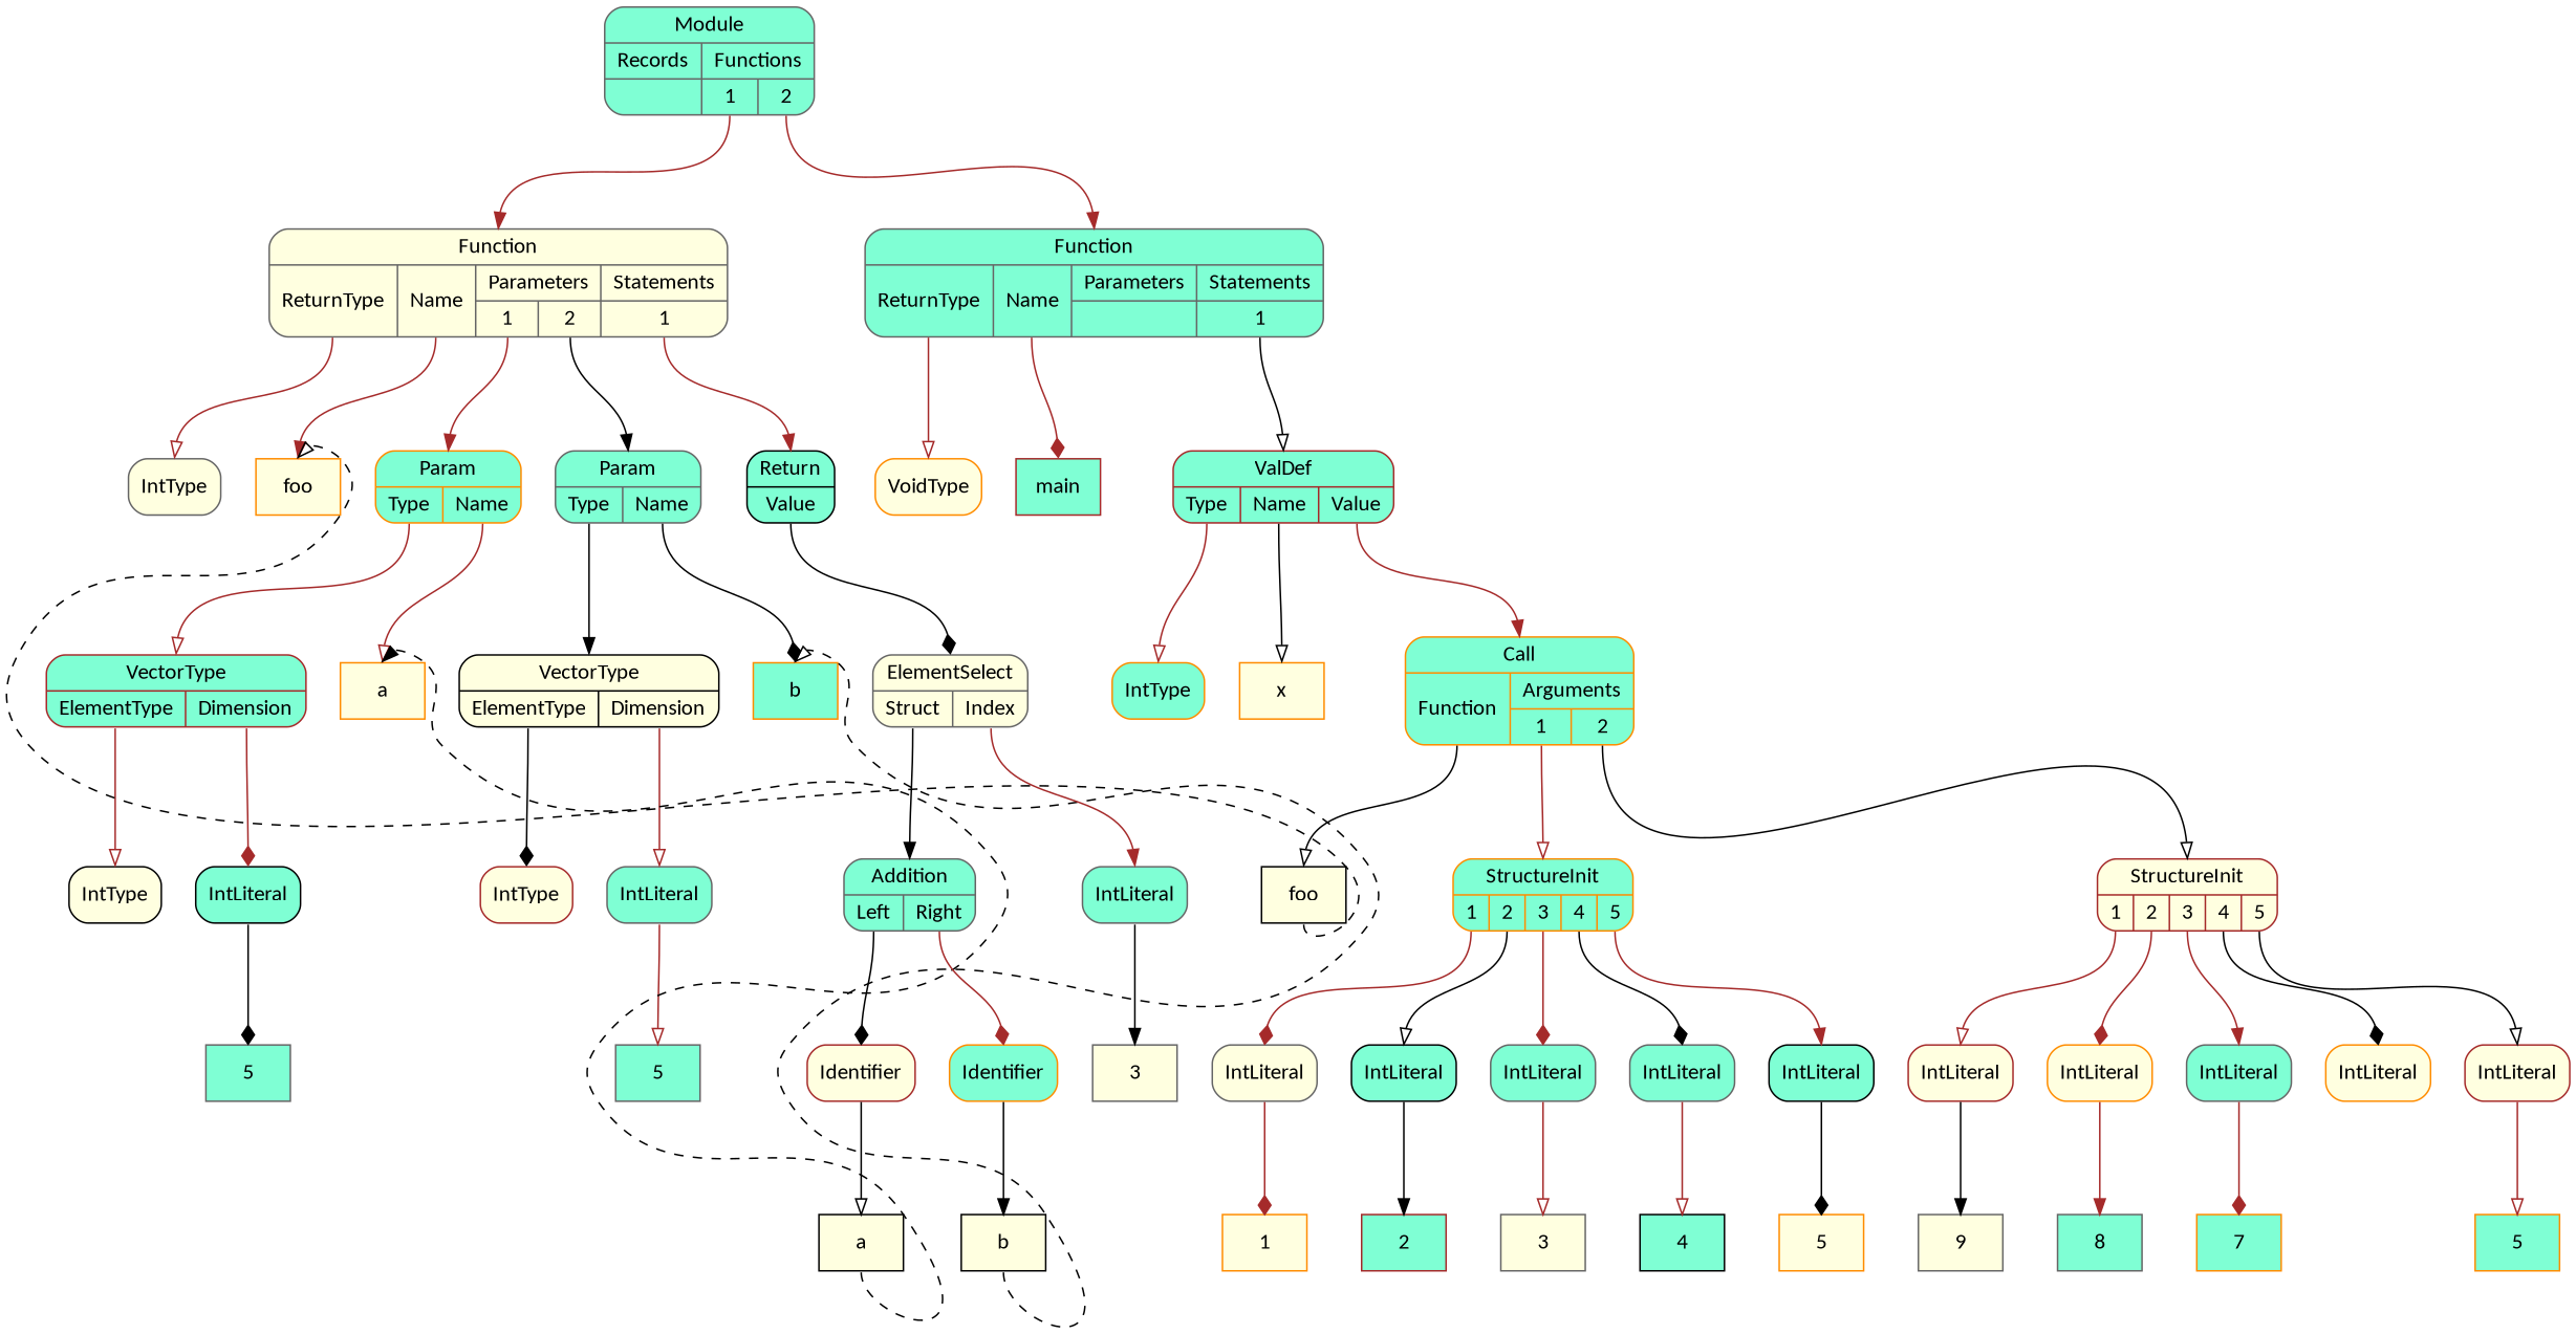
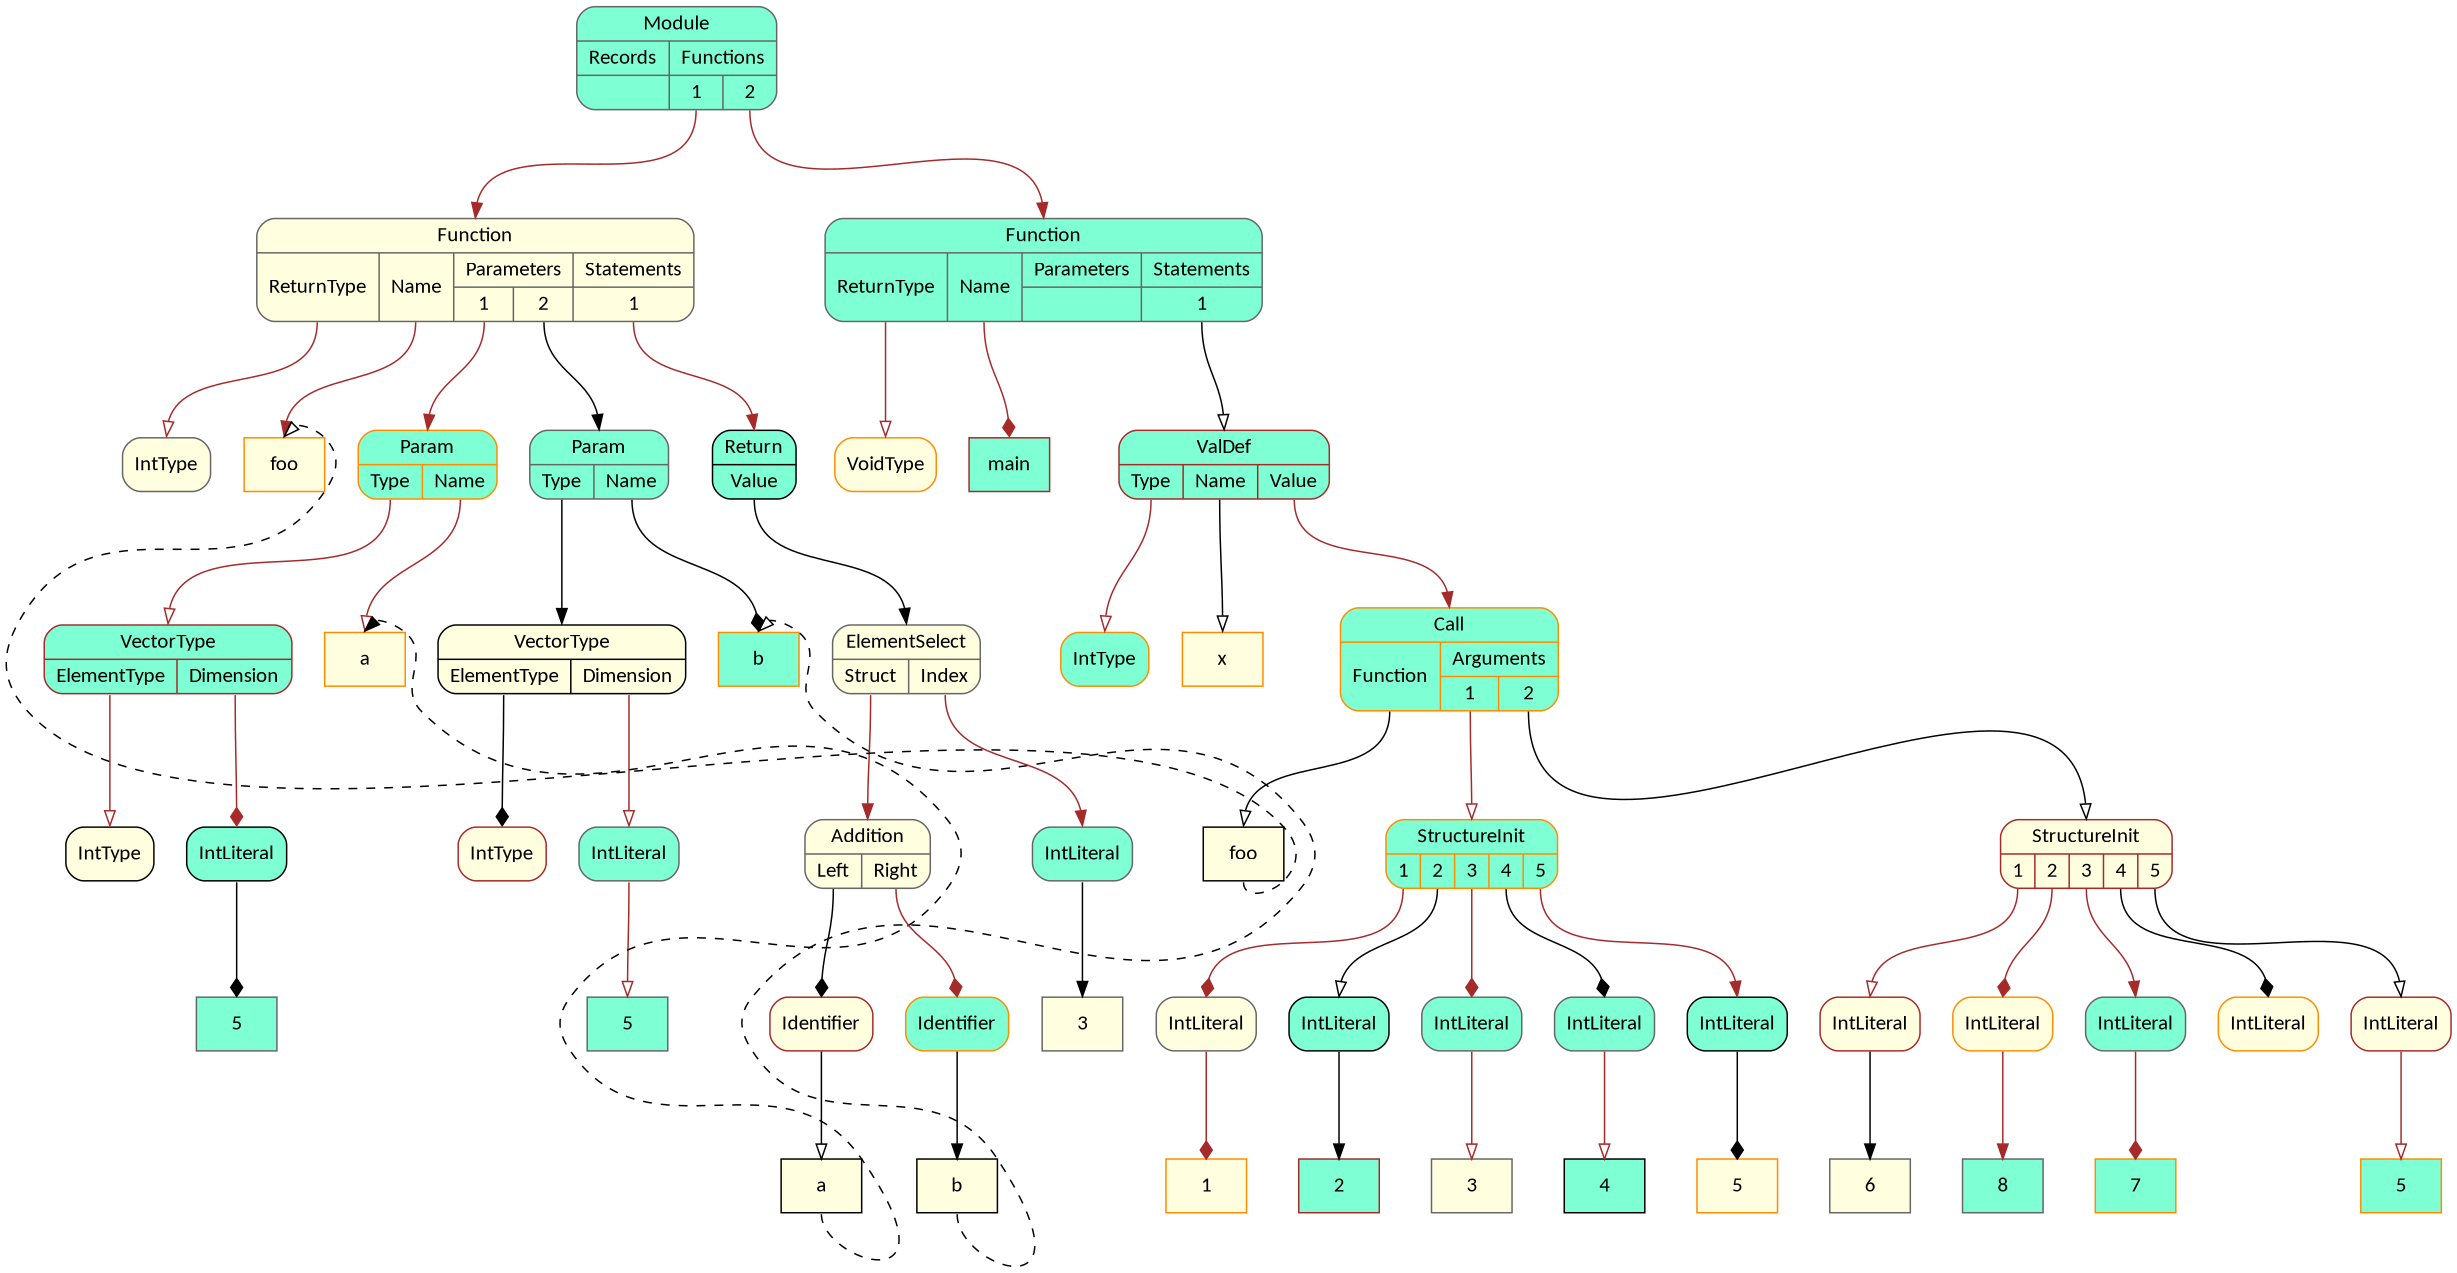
  digraph {
    nodesep=0.3
    ordering=out
    ranksep=1
    node [color=gray40 fillcolor=aquamarine fontname=Calibri shape=Mrecord style=filled]
    edge [arrowhead=onormal color=brown headport=n tailport=s]
    n1 [fillcolor=lightyellow label=IntType]
    n2 [color=darkorange fillcolor=lightyellow label=foo shape=box]
    n3 [color=black fillcolor=lightyellow label=IntType]
    n4 [label=5 shape=box]
    n5 [color=black label=IntLiteral]
    n6 [color=brown label="{VectorType|{<p0>ElementType|<p1>Dimension}}"]
    n7 [color=darkorange fillcolor=lightyellow label=a shape=box]
    n8 [color=darkorange label="{Param|{<p0>Type|<p1>Name}}"]
    n9 [color=brown fillcolor=lightyellow label=IntType]
    n10 [label=5 shape=box]
    n11 [label=IntLiteral]
    n12 [color=black fillcolor=lightyellow label="{VectorType|{<p0>ElementType|<p1>Dimension}}"]
    n13 [color=darkorange label=b shape=box]
    n14 [label="{Param|{<p0>Type|<p1>Name}}"]
    n15 [color=black fillcolor=lightyellow label=a shape=box]
    n16 [color=brown fillcolor=lightyellow label=Identifier]
    n17 [color=black fillcolor=lightyellow label=b shape=box]
    n18 [color=darkorange label=Identifier]
-   n19 [label="{Addition|{<p0>Left|<p1>Right}}"]
+   n19 [fillcolor=lightyellow label="{Addition|{<p0>Left|<p1>Right}}"]
    n20 [fillcolor=lightyellow label=3 shape=box]
    n21 [label=IntLiteral]
    n22 [fillcolor=lightyellow label="{ElementSelect|{<p0>Struct|<p1>Index}}"]
    n23 [color=black label="{Return|{<p0>Value}}"]
    n24 [fillcolor=lightyellow label="{Function|{<p0>ReturnType|<p1>Name|{Parameters|{<p2_0>1|<p2_1>2}}|{Statements|{<p3_0>1}}}}"]
    n25 [color=darkorange fillcolor=lightyellow label=VoidType]
    n26 [color=brown label=main shape=box]
    n27 [color=darkorange label=IntType]
    n28 [color=darkorange fillcolor=lightyellow label=x shape=box]
    n29 [color=black fillcolor=lightyellow label=foo shape=box]
    n30 [color=darkorange fillcolor=lightyellow label=1 shape=box]
    n31 [fillcolor=lightyellow label=IntLiteral]
    n32 [color=brown label=2 shape=box]
    n33 [color=black label=IntLiteral]
    n34 [fillcolor=lightyellow label=3 shape=box]
    n35 [label=IntLiteral]
    n36 [color=black label=4 shape=box]
    n37 [label=IntLiteral]
    n38 [color=darkorange fillcolor=lightyellow label=5 shape=box]
    n39 [color=black label=IntLiteral]
    n40 [color=darkorange label="{StructureInit|{<p0>1|<p1>2|<p2>3|<p3>4|<p4>5}}"]
-   n41 [fillcolor=lightyellow label=9 shape=box]
+   n41 [fillcolor=lightyellow label=6 shape=box]
    n42 [color=brown fillcolor=lightyellow label=IntLiteral]
    n43 [label=8 shape=box]
    n44 [color=darkorange fillcolor=lightyellow label=IntLiteral]
    n45 [color=darkorange label=7 shape=box]
    n46 [label=IntLiteral]
    n47 [color=darkorange fillcolor=lightyellow label=IntLiteral]
    n48 [color=darkorange label=5 shape=box]
    n49 [color=brown fillcolor=lightyellow label=IntLiteral]
    n50 [color=brown fillcolor=lightyellow label="{StructureInit|{<p0>1|<p1>2|<p2>3|<p3>4|<p4>5}}"]
    n51 [color=darkorange label="{Call|{<p0>Function|{Arguments|{<p1_0>1|<p1_1>2}}}}"]
    n52 [color=brown label="{ValDef|{<p0>Type|<p1>Name|<p2>Value}}"]
    n53 [label="{Function|{<p0>ReturnType|<p1>Name|{Parameters|{}}|{Statements|{<p3_0>1}}}}"]
    n54 [label="{Module|{{Records|{}}|{Functions|{<p1_0>1|<p1_1>2}}}}"]
    n5 -> n4 [arrowhead=diamond color=black]
    n6 -> n3 [tailport="p0:s"]
    n6 -> n5 [arrowhead=diamond tailport="p1:s"]
    n8 -> n6 [tailport="p0:s"]
    n8 -> n7 [tailport="p1:s"]
    n11 -> n10
    n12 -> n9 [arrowhead=diamond color=black tailport="p0:s"]
    n12 -> n11 [tailport="p1:s"]
    n14 -> n12 [arrowhead=normal color=black tailport="p0:s"]
    n14 -> n13 [arrowhead=diamond color=black tailport="p1:s"]
    n15 -> n7 [arrowhead=normal color=black constraint=false style=dashed]
    n16 -> n15 [color=black]
    n17 -> n13 [color=black constraint=false style=dashed]
    n18 -> n17 [arrowhead=normal color=black]
    n19 -> n16 [arrowhead=diamond color=black tailport="p0:s"]
    n19 -> n18 [arrowhead=diamond tailport="p1:s"]
    n21 -> n20 [arrowhead=normal color=black]
-   n22 -> n19 [arrowhead=normal color=black tailport="p0:s"]
+   n22 -> n19 [arrowhead=normal tailport="p0:s"]
    n22 -> n21 [arrowhead=normal tailport="p1:s"]
-   n23 -> n22 [arrowhead=diamond color=black tailport="p0:s"]
+   n23 -> n22 [arrowhead=normal color=black tailport="p0:s"]
    n24 -> n1 [tailport="p0:s"]
    n24 -> n2 [arrowhead=normal tailport="p1:s"]
    n24 -> n8 [arrowhead=normal tailport="p2_0:s"]
    n24 -> n14 [arrowhead=normal color=black tailport="p2_1:s"]
    n24 -> n23 [arrowhead=normal tailport="p3_0:s"]
    n29 -> n2 [color=black constraint=false style=dashed]
    n31 -> n30 [arrowhead=diamond]
    n33 -> n32 [arrowhead=normal color=black]
    n35 -> n34
    n37 -> n36
    n39 -> n38 [arrowhead=diamond color=black]
    n40 -> n31 [arrowhead=diamond tailport="p0:s"]
    n40 -> n33 [color=black tailport="p1:s"]
    n40 -> n35 [arrowhead=diamond tailport="p2:s"]
    n40 -> n37 [arrowhead=diamond color=black tailport="p3:s"]
    n40 -> n39 [arrowhead=normal tailport="p4:s"]
    n42 -> n41 [arrowhead=normal color=black]
    n44 -> n43 [arrowhead=normal]
    n46 -> n45 [arrowhead=diamond]
    n49 -> n48
    n50 -> n42 [tailport="p0:s"]
    n50 -> n44 [arrowhead=diamond tailport="p1:s"]
    n50 -> n46 [arrowhead=normal tailport="p2:s"]
    n50 -> n47 [arrowhead=diamond color=black tailport="p3:s"]
    n50 -> n49 [color=black tailport="p4:s"]
    n51 -> n29 [color=black tailport="p0:s"]
    n51 -> n40 [tailport="p1_0:s"]
    n51 -> n50 [color=black tailport="p1_1:s"]
    n52 -> n27 [tailport="p0:s"]
    n52 -> n28 [color=black tailport="p1:s"]
    n52 -> n51 [arrowhead=normal tailport="p2:s"]
    n53 -> n25 [tailport="p0:s"]
    n53 -> n26 [arrowhead=diamond tailport="p1:s"]
    n53 -> n52 [color=black tailport="p3_0:s"]
    n54 -> n24 [arrowhead=normal tailport="p1_0:s"]
    n54 -> n53 [arrowhead=normal tailport="p1_1:s"]
  }
